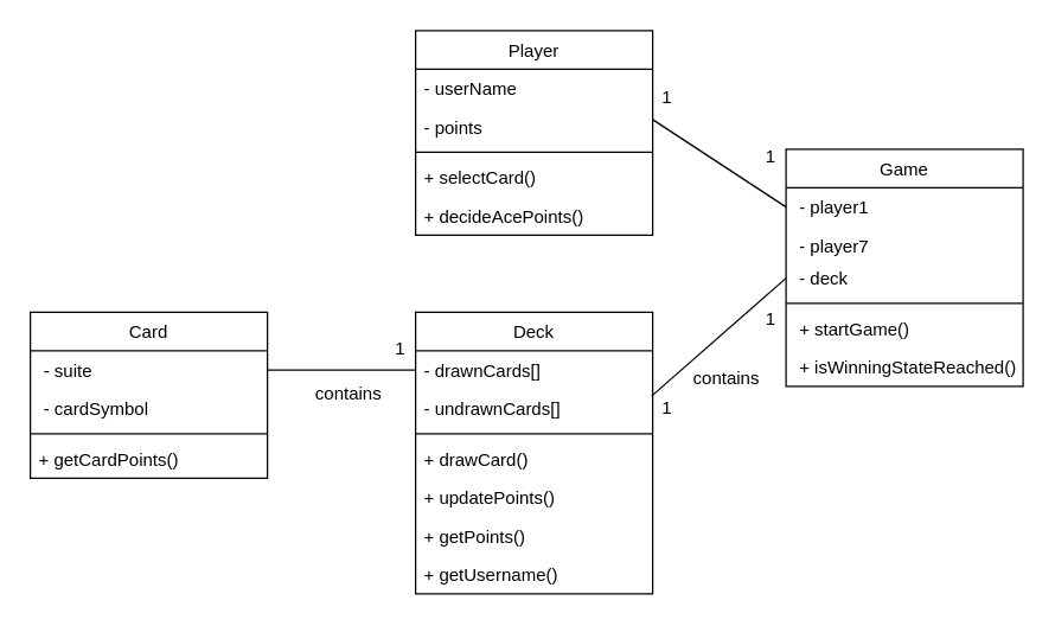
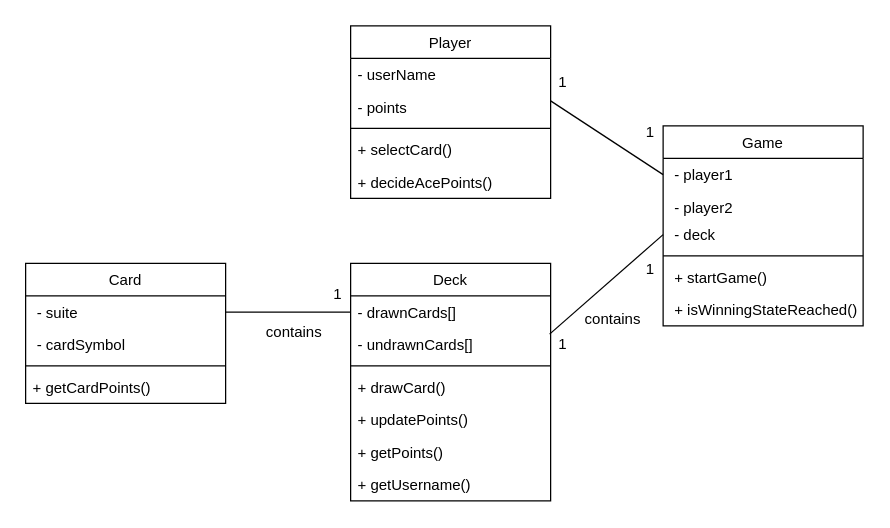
  <mxCell id="0" />
  <mxCell id="1" parent="0" />
  <mxCell id="2" value="Game" style="swimlane;fontStyle=0;align=center;verticalAlign=top;childLayout=stackLayout;horizontal=1;startSize=26;horizontalStack=0;resizeParent=1;resizeLast=0;collapsible=1;marginBottom=0;rounded=0;shadow=0;strokeWidth=1;" parent="1" vertex="1"><mxGeometry x="530" y="100" width="160" height="160" as="geometry"><mxRectangle x="130" y="380" width="160" height="26" as="alternateBounds" /></mxGeometry></mxCell>
  <mxCell id="3" value=" - player1" style="text;align=left;verticalAlign=top;spacingLeft=4;spacingRight=4;overflow=hidden;rotatable=0;points=[[0,0.5],[1,0.5]];portConstraint=eastwest;rounded=0;shadow=0;html=0;" parent="2" vertex="1"><mxGeometry y="26" width="160" height="26" as="geometry" /></mxCell>
- <mxCell id="4" value=" - player7" style="text;align=left;verticalAlign=top;spacingLeft=4;spacingRight=4;overflow=hidden;rotatable=0;points=[[0,0.5],[1,0.5]];portConstraint=eastwest;" parent="2" vertex="1"><mxGeometry y="52" width="160" height="22" as="geometry" /></mxCell>
+ <mxCell id="4" value=" - player2" style="text;align=left;verticalAlign=top;spacingLeft=4;spacingRight=4;overflow=hidden;rotatable=0;points=[[0,0.5],[1,0.5]];portConstraint=eastwest;" parent="2" vertex="1"><mxGeometry y="52" width="160" height="22" as="geometry" /></mxCell>
  <mxCell id="5" value=" - deck" style="text;align=left;verticalAlign=top;spacingLeft=4;spacingRight=4;overflow=hidden;rotatable=0;points=[[0,0.5],[1,0.5]];portConstraint=eastwest;rounded=0;shadow=0;html=0;" parent="2" vertex="1"><mxGeometry y="74" width="160" height="26" as="geometry" /></mxCell>
  <mxCell id="6" value="" style="line;html=1;strokeWidth=1;align=left;verticalAlign=middle;spacingTop=-1;spacingLeft=3;spacingRight=3;rotatable=0;labelPosition=right;points=[];portConstraint=eastwest;" parent="2" vertex="1"><mxGeometry y="100" width="160" height="8" as="geometry" /></mxCell>
  <mxCell id="7" value=" + startGame()" style="text;align=left;verticalAlign=top;spacingLeft=4;spacingRight=4;overflow=hidden;rotatable=0;points=[[0,0.5],[1,0.5]];portConstraint=eastwest;" parent="2" vertex="1"><mxGeometry y="108" width="160" height="26" as="geometry" /></mxCell>
  <mxCell id="8" value=" + isWinningStateReached()" style="text;align=left;verticalAlign=top;spacingLeft=4;spacingRight=4;overflow=hidden;rotatable=0;points=[[0,0.5],[1,0.5]];portConstraint=eastwest;" parent="2" vertex="1"><mxGeometry y="134" width="160" height="26" as="geometry" /></mxCell>
  <mxCell id="9" value="Card" style="swimlane;fontStyle=0;align=center;verticalAlign=top;childLayout=stackLayout;horizontal=1;startSize=26;horizontalStack=0;resizeParent=1;resizeLast=0;collapsible=1;marginBottom=0;rounded=0;shadow=0;strokeWidth=1;" parent="1" vertex="1"><mxGeometry x="20" y="210" width="160" height="112" as="geometry"><mxRectangle x="340" y="380" width="170" height="26" as="alternateBounds" /></mxGeometry></mxCell>
  <mxCell id="10" value=" - suite" style="text;align=left;verticalAlign=top;spacingLeft=4;spacingRight=4;overflow=hidden;rotatable=0;points=[[0,0.5],[1,0.5]];portConstraint=eastwest;" parent="9" vertex="1"><mxGeometry y="26" width="160" height="26" as="geometry" /></mxCell>
  <mxCell id="11" value=" - cardSymbol" style="text;align=left;verticalAlign=top;spacingLeft=4;spacingRight=4;overflow=hidden;rotatable=0;points=[[0,0.5],[1,0.5]];portConstraint=eastwest;" parent="9" vertex="1"><mxGeometry y="52" width="160" height="26" as="geometry" /></mxCell>
  <mxCell id="12" value="" style="line;html=1;strokeWidth=1;align=left;verticalAlign=middle;spacingTop=-1;spacingLeft=3;spacingRight=3;rotatable=0;labelPosition=right;points=[];portConstraint=eastwest;" parent="9" vertex="1"><mxGeometry y="78" width="160" height="8" as="geometry" /></mxCell>
  <mxCell id="13" value="+ getCardPoints() " style="text;align=left;verticalAlign=top;spacingLeft=4;spacingRight=4;overflow=hidden;rotatable=0;points=[[0,0.5],[1,0.5]];portConstraint=eastwest;" vertex="1" parent="9"><mxGeometry y="86" width="160" height="26" as="geometry" /></mxCell>
  <mxCell id="14" value="Player" style="swimlane;fontStyle=0;align=center;verticalAlign=top;childLayout=stackLayout;horizontal=1;startSize=26;horizontalStack=0;resizeParent=1;resizeLast=0;collapsible=1;marginBottom=0;rounded=0;shadow=0;strokeWidth=1;" parent="1" vertex="1"><mxGeometry x="280" y="20" width="160" height="138" as="geometry"><mxRectangle x="340" y="380" width="170" height="26" as="alternateBounds" /></mxGeometry></mxCell>
  <mxCell id="15" value="- userName" style="text;align=left;verticalAlign=top;spacingLeft=4;spacingRight=4;overflow=hidden;rotatable=0;points=[[0,0.5],[1,0.5]];portConstraint=eastwest;" parent="14" vertex="1"><mxGeometry y="26" width="160" height="26" as="geometry" /></mxCell>
  <mxCell id="16" value="- points" style="text;align=left;verticalAlign=top;spacingLeft=4;spacingRight=4;overflow=hidden;rotatable=0;points=[[0,0.5],[1,0.5]];portConstraint=eastwest;" parent="14" vertex="1"><mxGeometry y="52" width="160" height="26" as="geometry" /></mxCell>
  <mxCell id="17" value="" style="line;html=1;strokeWidth=1;align=left;verticalAlign=middle;spacingTop=-1;spacingLeft=3;spacingRight=3;rotatable=0;labelPosition=right;points=[];portConstraint=eastwest;" parent="14" vertex="1"><mxGeometry y="78" width="160" height="8" as="geometry" /></mxCell>
  <mxCell id="18" value="+ selectCard() " style="text;align=left;verticalAlign=top;spacingLeft=4;spacingRight=4;overflow=hidden;rotatable=0;points=[[0,0.5],[1,0.5]];portConstraint=eastwest;" parent="14" vertex="1"><mxGeometry y="86" width="160" height="26" as="geometry" /></mxCell>
  <mxCell id="19" value="+ decideAcePoints() " style="text;align=left;verticalAlign=top;spacingLeft=4;spacingRight=4;overflow=hidden;rotatable=0;points=[[0,0.5],[1,0.5]];portConstraint=eastwest;" parent="14" vertex="1"><mxGeometry y="112" width="160" height="26" as="geometry" /></mxCell>
  <mxCell id="20" value="Deck" style="swimlane;fontStyle=0;align=center;verticalAlign=top;childLayout=stackLayout;horizontal=1;startSize=26;horizontalStack=0;resizeParent=1;resizeLast=0;collapsible=1;marginBottom=0;rounded=0;shadow=0;strokeWidth=1;" parent="1" vertex="1"><mxGeometry x="280" y="210" width="160" height="190" as="geometry"><mxRectangle x="340" y="380" width="170" height="26" as="alternateBounds" /></mxGeometry></mxCell>
  <mxCell id="21" value="- drawnCards[]" style="text;align=left;verticalAlign=top;spacingLeft=4;spacingRight=4;overflow=hidden;rotatable=0;points=[[0,0.5],[1,0.5]];portConstraint=eastwest;" parent="20" vertex="1"><mxGeometry y="26" width="160" height="26" as="geometry" /></mxCell>
  <mxCell id="22" value="- undrawnCards[]" style="text;align=left;verticalAlign=top;spacingLeft=4;spacingRight=4;overflow=hidden;rotatable=0;points=[[0,0.5],[1,0.5]];portConstraint=eastwest;" parent="20" vertex="1"><mxGeometry y="52" width="160" height="26" as="geometry" /></mxCell>
  <mxCell id="23" value="" style="line;html=1;strokeWidth=1;align=left;verticalAlign=middle;spacingTop=-1;spacingLeft=3;spacingRight=3;rotatable=0;labelPosition=right;points=[];portConstraint=eastwest;" parent="20" vertex="1"><mxGeometry y="78" width="160" height="8" as="geometry" /></mxCell>
  <mxCell id="24" value="+ drawCard() " style="text;align=left;verticalAlign=top;spacingLeft=4;spacingRight=4;overflow=hidden;rotatable=0;points=[[0,0.5],[1,0.5]];portConstraint=eastwest;" parent="20" vertex="1"><mxGeometry y="86" width="160" height="26" as="geometry" /></mxCell>
  <mxCell id="25" value="+ updatePoints() " style="text;align=left;verticalAlign=top;spacingLeft=4;spacingRight=4;overflow=hidden;rotatable=0;points=[[0,0.5],[1,0.5]];portConstraint=eastwest;" vertex="1" parent="20"><mxGeometry y="112" width="160" height="26" as="geometry" /></mxCell>
  <mxCell id="26" value="+ getPoints() " style="text;align=left;verticalAlign=top;spacingLeft=4;spacingRight=4;overflow=hidden;rotatable=0;points=[[0,0.5],[1,0.5]];portConstraint=eastwest;" vertex="1" parent="20"><mxGeometry y="138" width="160" height="26" as="geometry" /></mxCell>
  <mxCell id="27" value="+ getUsername() " style="text;align=left;verticalAlign=top;spacingLeft=4;spacingRight=4;overflow=hidden;rotatable=0;points=[[0,0.5],[1,0.5]];portConstraint=eastwest;" vertex="1" parent="20"><mxGeometry y="164" width="160" height="26" as="geometry" /></mxCell>
  <mxCell id="28" value="" style="endArrow=none;html=1;rounded=0;exitX=0;exitY=0.5;exitDx=0;exitDy=0;" parent="1" source="21" target="10" edge="1"><mxGeometry width="50" height="50" relative="1" as="geometry"><mxPoint x="400" y="250" as="sourcePoint" /><mxPoint x="450" y="200" as="targetPoint" /></mxGeometry></mxCell>
  <mxCell id="29" value="1" style="text;html=1;strokeColor=none;fillColor=none;align=center;verticalAlign=middle;whiteSpace=wrap;rounded=0;" parent="1" vertex="1"><mxGeometry x="260" y="220" width="20" height="30" as="geometry" /></mxCell>
  <mxCell id="30" value="contains" style="text;html=1;strokeColor=none;fillColor=none;align=center;verticalAlign=middle;whiteSpace=wrap;rounded=0;" parent="1" vertex="1"><mxGeometry x="220" y="250" width="30" height="30" as="geometry" /></mxCell>
  <mxCell id="31" value="" style="endArrow=none;html=1;rounded=0;entryX=0;entryY=0.5;entryDx=0;entryDy=0;" parent="1" target="3" edge="1"><mxGeometry width="50" height="50" relative="1" as="geometry"><mxPoint x="440" y="80" as="sourcePoint" /><mxPoint x="490" y="240" as="targetPoint" /></mxGeometry></mxCell>
  <mxCell id="32" value="" style="endArrow=none;html=1;rounded=0;entryX=0;entryY=0.5;entryDx=0;entryDy=0;exitX=0.995;exitY=1.177;exitDx=0;exitDy=0;exitPerimeter=0;" parent="1" source="21" target="5" edge="1"><mxGeometry width="50" height="50" relative="1" as="geometry"><mxPoint x="450" y="90" as="sourcePoint" /><mxPoint x="540" y="149" as="targetPoint" /></mxGeometry></mxCell>
  <mxCell id="33" value="1" style="text;html=1;strokeColor=none;fillColor=none;align=center;verticalAlign=middle;whiteSpace=wrap;rounded=0;" parent="1" vertex="1"><mxGeometry x="440" y="260" width="20" height="30" as="geometry" /></mxCell>
  <mxCell id="34" value="1" style="text;html=1;strokeColor=none;fillColor=none;align=center;verticalAlign=middle;whiteSpace=wrap;rounded=0;" parent="1" vertex="1"><mxGeometry x="510" y="200" width="20" height="30" as="geometry" /></mxCell>
  <mxCell id="35" value="contains" style="text;html=1;strokeColor=none;fillColor=none;align=center;verticalAlign=middle;whiteSpace=wrap;rounded=0;" parent="1" vertex="1"><mxGeometry x="480" y="240" width="20" height="30" as="geometry" /></mxCell>
  <mxCell id="36" value="1" style="text;html=1;strokeColor=none;fillColor=none;align=center;verticalAlign=middle;whiteSpace=wrap;rounded=0;" parent="1" vertex="1"><mxGeometry x="440" y="50" width="20" height="30" as="geometry" /></mxCell>
  <mxCell id="37" value="1" style="text;html=1;strokeColor=none;fillColor=none;align=center;verticalAlign=middle;whiteSpace=wrap;rounded=0;" parent="1" vertex="1"><mxGeometry x="510" y="90" width="20" height="30" as="geometry" /></mxCell>
